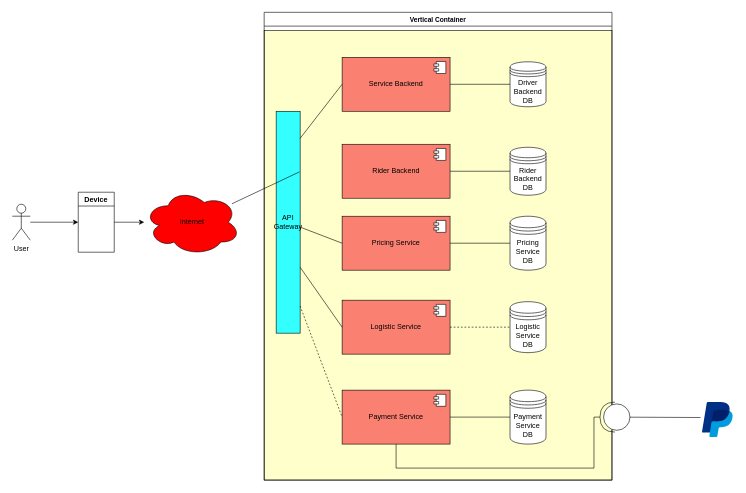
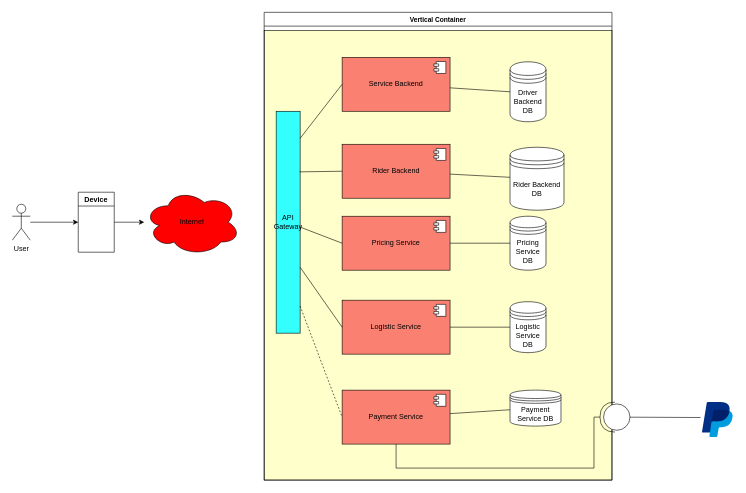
  <mxCell id="0" />
  <mxCell id="1" parent="0" />
  <mxCell id="2" value="" style="rounded=0;whiteSpace=wrap;html=1;fontFamily=Helvetica;fontSize=11;fontColor=default;labelBackgroundColor=#c061cb;gradientColor=none;fillColor=#FFFFCC;" vertex="1" parent="1"><mxGeometry x="440" y="50" width="580" height="750" as="geometry" /></mxCell>
  <mxCell id="3" value="User" style="shape=umlActor;verticalLabelPosition=bottom;verticalAlign=top;html=1;outlineConnect=0;" vertex="1" parent="1"><mxGeometry x="20" y="340" width="30" height="60" as="geometry" /></mxCell>
  <mxCell id="4" value="" style="edgeStyle=orthogonalEdgeStyle;rounded=0;orthogonalLoop=1;jettySize=auto;html=1;" edge="1" parent="1" source="5" target="6"><mxGeometry relative="1" as="geometry" /></mxCell>
  <mxCell id="5" value="&lt;div&gt;Device&lt;/div&gt;" style="swimlane;whiteSpace=wrap;html=1;" vertex="1" parent="1"><mxGeometry x="130" y="320" width="60" height="100" as="geometry" /></mxCell>
  <mxCell id="6" value="Internet" style="ellipse;shape=cloud;whiteSpace=wrap;html=1;fillColor=#FF0000;" vertex="1" parent="1"><mxGeometry x="240" y="315" width="160" height="110" as="geometry" /></mxCell>
  <mxCell id="7" value="API Gateway" style="rounded=0;whiteSpace=wrap;html=1;fillColor=#33FFFF;" vertex="1" parent="1"><mxGeometry x="460" y="185" width="40" height="370" as="geometry" /></mxCell>
  <mxCell id="8" value="" style="endArrow=classic;html=1;rounded=0;entryX=0;entryY=0.5;entryDx=0;entryDy=0;" edge="1" parent="1" source="3" target="5"><mxGeometry width="50" height="50" relative="1" as="geometry"><mxPoint x="330" y="500" as="sourcePoint" /><mxPoint x="380" y="450" as="targetPoint" /></mxGeometry></mxCell>
  <mxCell id="9" style="edgeStyle=none;shape=connector;rounded=0;orthogonalLoop=1;jettySize=auto;html=1;entryX=0;entryY=0.5;entryDx=0;entryDy=0;labelBackgroundColor=default;strokeColor=default;align=center;verticalAlign=middle;fontFamily=Helvetica;fontSize=11;fontColor=default;endArrow=none;endFill=0;" edge="1" parent="1" source="10" target="34"><mxGeometry relative="1" as="geometry" /></mxCell>
  <mxCell id="10" value="Service Backend" style="html=1;dropTarget=0;whiteSpace=wrap;fillColor=#FA8072;" vertex="1" parent="1"><mxGeometry x="570" y="95" width="180" height="90" as="geometry" /></mxCell>
  <mxCell id="11" value="" style="shape=module;jettyWidth=8;jettyHeight=4;" vertex="1" parent="10"><mxGeometry x="1" width="20" height="20" relative="1" as="geometry"><mxPoint x="-27" y="7" as="offset" /></mxGeometry></mxCell>
  <mxCell id="12" value="" style="edgeStyle=none;shape=connector;rounded=0;orthogonalLoop=1;jettySize=auto;html=1;labelBackgroundColor=default;strokeColor=default;align=center;verticalAlign=middle;fontFamily=Helvetica;fontSize=11;fontColor=default;endArrow=none;endFill=0;" edge="1" parent="1" source="13" target="28"><mxGeometry relative="1" as="geometry" /></mxCell>
  <mxCell id="13" value="Rider Backend" style="html=1;dropTarget=0;whiteSpace=wrap;fillColor=#FA8072;" vertex="1" parent="1"><mxGeometry x="570" y="240" width="180" height="90" as="geometry" /></mxCell>
  <mxCell id="14" value="" style="shape=module;jettyWidth=8;jettyHeight=4;" vertex="1" parent="13"><mxGeometry x="1" width="20" height="20" relative="1" as="geometry"><mxPoint x="-27" y="7" as="offset" /></mxGeometry></mxCell>
  <mxCell id="15" value="" style="edgeStyle=none;shape=connector;rounded=0;orthogonalLoop=1;jettySize=auto;html=1;labelBackgroundColor=default;strokeColor=default;align=center;verticalAlign=middle;fontFamily=Helvetica;fontSize=11;fontColor=default;endArrow=none;endFill=0;" edge="1" parent="1" source="16" target="29"><mxGeometry relative="1" as="geometry" /></mxCell>
  <mxCell id="16" value="Pricing Service" style="html=1;dropTarget=0;whiteSpace=wrap;fillColor=#FA8072;" vertex="1" parent="1"><mxGeometry x="570" y="360" width="180" height="90" as="geometry" /></mxCell>
  <mxCell id="17" value="" style="shape=module;jettyWidth=8;jettyHeight=4;" vertex="1" parent="16"><mxGeometry x="1" width="20" height="20" relative="1" as="geometry"><mxPoint x="-27" y="7" as="offset" /></mxGeometry></mxCell>
  <mxCell id="18" value="Logistic Service" style="html=1;dropTarget=0;whiteSpace=wrap;fillColor=#FA8072;" vertex="1" parent="1"><mxGeometry x="570" y="500" width="180" height="90" as="geometry" /></mxCell>
  <mxCell id="19" value="" style="shape=module;jettyWidth=8;jettyHeight=4;" vertex="1" parent="18"><mxGeometry x="1" width="20" height="20" relative="1" as="geometry"><mxPoint x="-27" y="7" as="offset" /></mxGeometry></mxCell>
  <mxCell id="20" value="" style="edgeStyle=none;shape=connector;rounded=0;orthogonalLoop=1;jettySize=auto;html=1;labelBackgroundColor=default;strokeColor=default;align=center;verticalAlign=middle;fontFamily=Helvetica;fontSize=11;fontColor=default;endArrow=none;endFill=0;" edge="1" parent="1" source="21" target="31"><mxGeometry relative="1" as="geometry" /></mxCell>
  <mxCell id="21" value="Payment Service" style="html=1;dropTarget=0;whiteSpace=wrap;fillColor=#FA8072;" vertex="1" parent="1"><mxGeometry x="570" y="650" width="180" height="90" as="geometry" /></mxCell>
  <mxCell id="22" value="" style="shape=module;jettyWidth=8;jettyHeight=4;" vertex="1" parent="21"><mxGeometry x="1" width="20" height="20" relative="1" as="geometry"><mxPoint x="-27" y="7" as="offset" /></mxGeometry></mxCell>
  <mxCell id="23" value="" style="endArrow=none;html=1;rounded=0;exitX=1;exitY=0.122;exitDx=0;exitDy=0;exitPerimeter=0;entryX=0;entryY=0.5;entryDx=0;entryDy=0;endFill=0;" edge="1" parent="1" source="7" target="10"><mxGeometry width="50" height="50" relative="1" as="geometry"><mxPoint x="580" y="390" as="sourcePoint" /><mxPoint x="630" y="340" as="targetPoint" /></mxGeometry></mxCell>
- <mxCell id="24" value="" style="endArrow=none;html=1;rounded=0;exitX=0.975;exitY=0.273;exitDx=0;exitDy=0;exitPerimeter=0;endFill=0;" edge="1" parent="1" source="7" target="6"><mxGeometry width="50" height="50" relative="1" as="geometry"><mxPoint x="508" y="247" as="sourcePoint" /><mxPoint x="550" y="150" as="targetPoint" /></mxGeometry></mxCell>
+ <mxCell id="24" value="" style="endArrow=none;html=1;rounded=0;exitX=0.975;exitY=0.273;exitDx=0;exitDy=0;exitPerimeter=0;entryX=0;entryY=0.5;entryDx=0;entryDy=0;endFill=0;" edge="1" parent="1" source="7" target="13"><mxGeometry width="50" height="50" relative="1" as="geometry"><mxPoint x="508" y="247" as="sourcePoint" /><mxPoint x="550" y="150" as="targetPoint" /></mxGeometry></mxCell>
  <mxCell id="25" value="" style="endArrow=none;html=1;rounded=0;entryX=0;entryY=0.5;entryDx=0;entryDy=0;exitX=1;exitY=0.522;exitDx=0;exitDy=0;exitPerimeter=0;endFill=0;" edge="1" parent="1" source="7" target="16"><mxGeometry width="50" height="50" relative="1" as="geometry"><mxPoint x="510" y="380" as="sourcePoint" /><mxPoint x="580" y="295" as="targetPoint" /></mxGeometry></mxCell>
  <mxCell id="26" value="" style="endArrow=none;html=1;rounded=0;entryX=0;entryY=0.5;entryDx=0;entryDy=0;exitX=1;exitY=0.703;exitDx=0;exitDy=0;exitPerimeter=0;endFill=0;" edge="1" parent="1" source="7" target="18"><mxGeometry width="50" height="50" relative="1" as="geometry"><mxPoint x="520" y="390" as="sourcePoint" /><mxPoint x="580" y="415" as="targetPoint" /></mxGeometry></mxCell>
  <mxCell id="27" value="" style="endArrow=none;html=1;rounded=0;entryX=0;entryY=0.5;entryDx=0;entryDy=0;exitX=1;exitY=0.878;exitDx=0;exitDy=0;exitPerimeter=0;endFill=0;dashed=1;" edge="1" parent="1" source="7" target="21"><mxGeometry width="50" height="50" relative="1" as="geometry"><mxPoint x="510" y="455" as="sourcePoint" /><mxPoint x="576" y="549" as="targetPoint" /></mxGeometry></mxCell>
- <mxCell id="28" value="Rider Backend DB" style="shape=datastore;whiteSpace=wrap;html=1;" vertex="1" parent="1"><mxGeometry x="850" y="245" width="60" height="80" as="geometry" /></mxCell>
+ <mxCell id="28" value="Rider Backend DB" style="shape=datastore;whiteSpace=wrap;html=1;" vertex="1" parent="1"><mxGeometry x="850" y="245" width="90" height="105" as="geometry" /></mxCell>
  <mxCell id="29" value="Pricing Service DB" style="shape=datastore;whiteSpace=wrap;html=1;" vertex="1" parent="1"><mxGeometry x="850" y="360" width="60" height="90" as="geometry" /></mxCell>
  <mxCell id="30" value="Logistic Service DB" style="shape=datastore;whiteSpace=wrap;html=1;" vertex="1" parent="1"><mxGeometry x="850" y="502.5" width="60" height="85" as="geometry" /></mxCell>
- <mxCell id="31" value="Payment Service DB" style="shape=datastore;whiteSpace=wrap;html=1;" vertex="1" parent="1"><mxGeometry x="850" y="650" width="60" height="90" as="geometry" /></mxCell>
- <mxCell id="32" value="" style="endArrow=none;html=1;rounded=0;exitX=1;exitY=0.5;exitDx=0;exitDy=0;entryX=0;entryY=0.5;entryDx=0;entryDy=0;endFill=0;dashed=1;" edge="1" parent="1" source="18" target="30"><mxGeometry width="50" height="50" relative="1" as="geometry"><mxPoint x="890" y="570" as="sourcePoint" /><mxPoint x="940" y="520" as="targetPoint" /></mxGeometry></mxCell>
+ <mxCell id="31" value="Payment Service DB" style="shape=datastore;whiteSpace=wrap;html=1;" vertex="1" parent="1"><mxGeometry x="850" y="650" width="85" height="60" as="geometry" /></mxCell>
+ <mxCell id="32" value="" style="endArrow=none;html=1;rounded=0;exitX=1;exitY=0.5;exitDx=0;exitDy=0;entryX=0;entryY=0.5;entryDx=0;entryDy=0;endFill=0;" edge="1" parent="1" source="18" target="30"><mxGeometry width="50" height="50" relative="1" as="geometry"><mxPoint x="890" y="570" as="sourcePoint" /><mxPoint x="940" y="520" as="targetPoint" /></mxGeometry></mxCell>
  <mxCell id="33" value="Vertical Container" style="swimlane;whiteSpace=wrap;html=1;fontFamily=Helvetica;fontSize=11;gradientColor=none;swimlaneFillColor=none;" vertex="1" parent="1"><mxGeometry x="440" y="20" width="580" height="780" as="geometry" /></mxCell>
- <mxCell id="34" value="Driver Backend DB" style="shape=datastore;whiteSpace=wrap;html=1;" vertex="1" parent="33"><mxGeometry x="410" y="82.5" width="60" height="75" as="geometry" /></mxCell>
+ <mxCell id="34" value="Driver Backend DB" style="shape=datastore;whiteSpace=wrap;html=1;" vertex="1" parent="33"><mxGeometry x="410" y="82.5" width="60" height="100" as="geometry" /></mxCell>
  <mxCell id="35" value="" style="shape=providedRequiredInterface;html=1;verticalLabelPosition=bottom;sketch=0;fontFamily=Helvetica;fontSize=11;fontColor=default;rotation=-180;" vertex="1" parent="1"><mxGeometry x="1000" y="670" width="50" height="50" as="geometry" /></mxCell>
  <mxCell id="36" value="" style="dashed=0;outlineConnect=0;html=1;align=center;labelPosition=center;verticalLabelPosition=bottom;verticalAlign=top;shape=mxgraph.weblogos.paypal;fontFamily=Helvetica;fontSize=11;fontColor=default;" vertex="1" parent="1"><mxGeometry x="1170" y="670" width="51.2" height="58" as="geometry" /></mxCell>
  <mxCell id="37" style="edgeStyle=orthogonalEdgeStyle;shape=connector;rounded=0;orthogonalLoop=1;jettySize=auto;html=1;entryX=1;entryY=0.5;entryDx=0;entryDy=0;entryPerimeter=0;labelBackgroundColor=default;strokeColor=default;align=center;verticalAlign=middle;fontFamily=Helvetica;fontSize=11;fontColor=default;endArrow=none;endFill=0;elbow=vertical;exitX=0.5;exitY=1;exitDx=0;exitDy=0;" edge="1" parent="1" source="21" target="35"><mxGeometry relative="1" as="geometry"><mxPoint x="755" y="750" as="sourcePoint" /><mxPoint x="1005" y="750" as="targetPoint" /><Array as="points"><mxPoint x="660" y="780" /><mxPoint x="990" y="780" /><mxPoint x="990" y="695" /></Array></mxGeometry></mxCell>
  <mxCell id="38" style="edgeStyle=none;shape=connector;rounded=0;orthogonalLoop=1;jettySize=auto;html=1;entryX=-0.046;entryY=0.443;entryDx=0;entryDy=0;entryPerimeter=0;labelBackgroundColor=default;strokeColor=default;align=center;verticalAlign=middle;fontFamily=Helvetica;fontSize=11;fontColor=default;endArrow=none;endFill=0;" edge="1" parent="1" source="35" target="36"><mxGeometry relative="1" as="geometry" /></mxCell>
